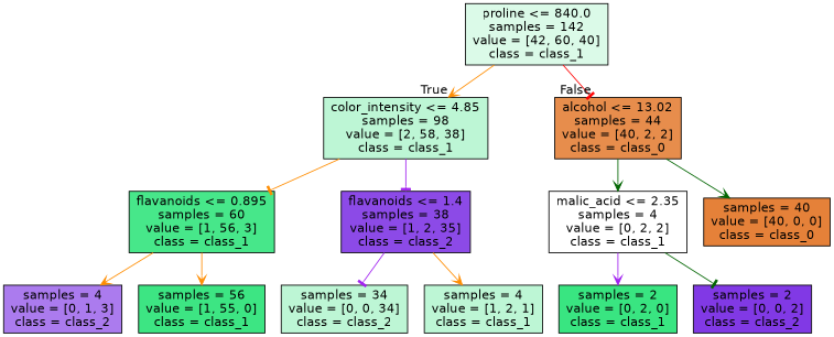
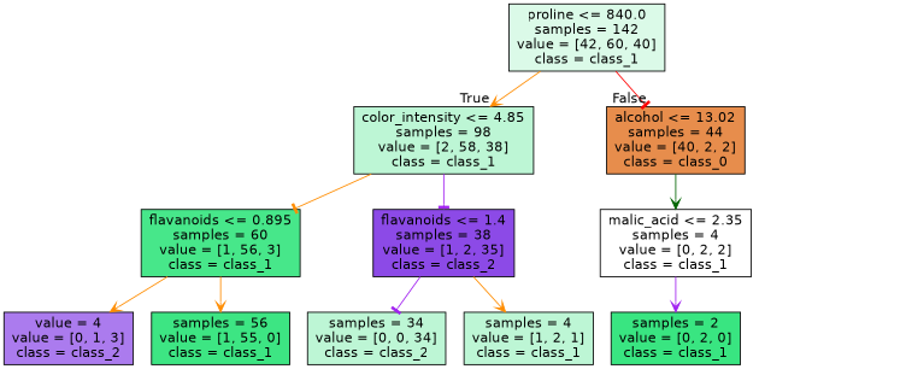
  digraph {
    node [color=black fillcolor="#bdf6d5" fontname=helvetica shape=box style=filled]
    edge [arrowhead=vee color=darkorange fontname=helvetica]
    n1 [fillcolor="#dbfae8" label="proline <= 840.0\nsamples = 142\nvalue = [42, 60, 40]\nclass = class_1"]
    n2 [label="color_intensity <= 4.85\nsamples = 98\nvalue = [2, 58, 38]\nclass = class_1"]
    n3 [fillcolor="#e78d4c" label="alcohol <= 13.02\nsamples = 44\nvalue = [40, 2, 2]\nclass = class_0"]
    n4 [fillcolor="#47e78a" label="flavanoids <= 0.895\nsamples = 60\nvalue = [1, 56, 3]\nclass = class_1"]
    n5 [fillcolor="#8c4ae7" label="flavanoids <= 1.4\nsamples = 38\nvalue = [1, 2, 35]\nclass = class_2"]
    n6 [fillcolor="#ffffff" label="malic_acid <= 2.35\nsamples = 4\nvalue = [0, 2, 2]\nclass = class_1"]
-   n7 [fillcolor="#e58139" label="samples = 40\nvalue = [40, 0, 0]\nclass = class_0"]
-   n8 [fillcolor="#ab7bee" label="samples = 4\nvalue = [0, 1, 3]\nclass = class_2"]
+   n8 [fillcolor="#ab7bee" label="value = 4\nvalue = [0, 1, 3]\nclass = class_2"]
    n9 [fillcolor="#3de583" label="samples = 56\nvalue = [1, 55, 0]\nclass = class_1"]
    n10 [label="samples = 34\nvalue = [0, 0, 34]\nclass = class_2"]
    n11 [label="samples = 4\nvalue = [1, 2, 1]\nclass = class_1"]
    n12 [fillcolor="#39e581" label="samples = 2\nvalue = [0, 2, 0]\nclass = class_1"]
-   n13 [fillcolor="#8139e5" label="samples = 2\nvalue = [0, 0, 2]\nclass = class_2"]
    n1 -> n2 [headlabel=True labelangle=45 labeldistance=2.5]
    n1 -> n3 [arrowhead=tee color=red headlabel=False labelangle=-45 labeldistance=2.5]
    n2 -> n4 [arrowhead=tee]
    n2 -> n5 [arrowhead=tee color=purple]
    n3 -> n6 [color=darkgreen]
-   n3 -> n7 [color=darkgreen]
    n4 -> n8
    n4 -> n9
    n5 -> n10 [arrowhead=tee color=purple]
    n5 -> n11
    n6 -> n12 [color=purple]
-   n6 -> n13 [arrowhead=tee color=darkgreen]
  }
